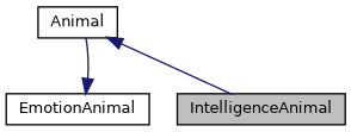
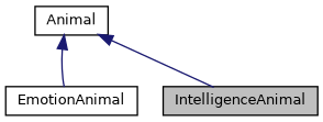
  digraph {
    node [color=black fillcolor=white fontname=Helvetica fontsize=10 shape=record style=filled]
    edge [color=midnightblue dir=back fontname=Helvetica fontsize=10 labelfontname=Helvetica labelfontsize=10 style=solid]
    n1 [fillcolor=grey75 fontcolor=black height=0.2 label=IntelligenceAnimal width=0.4]
    n2 [height=0.2 label=EmotionAnimal width=0.4]
    n3 [height=0.2 label=Animal width=0.4]
    n3 -> n1
-   n2 -> n3
+   n3 -> n2
  }
